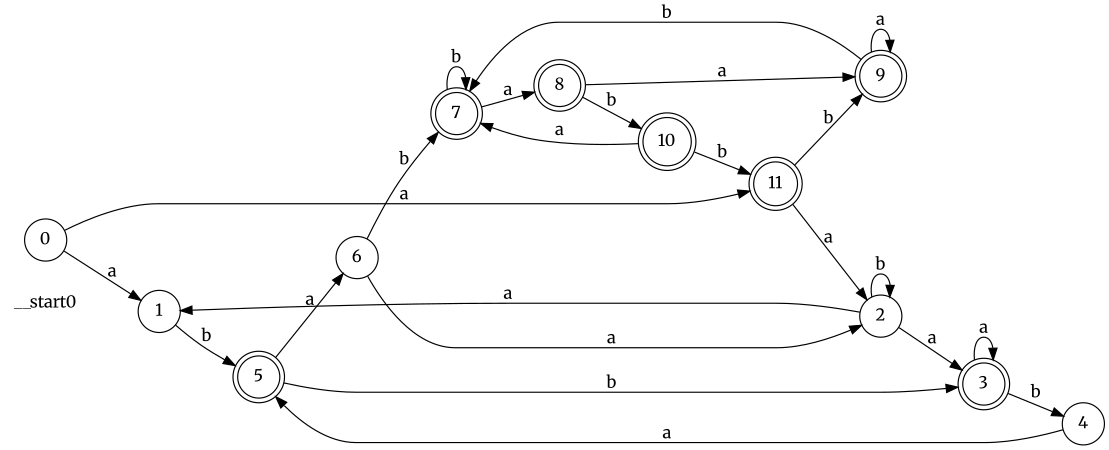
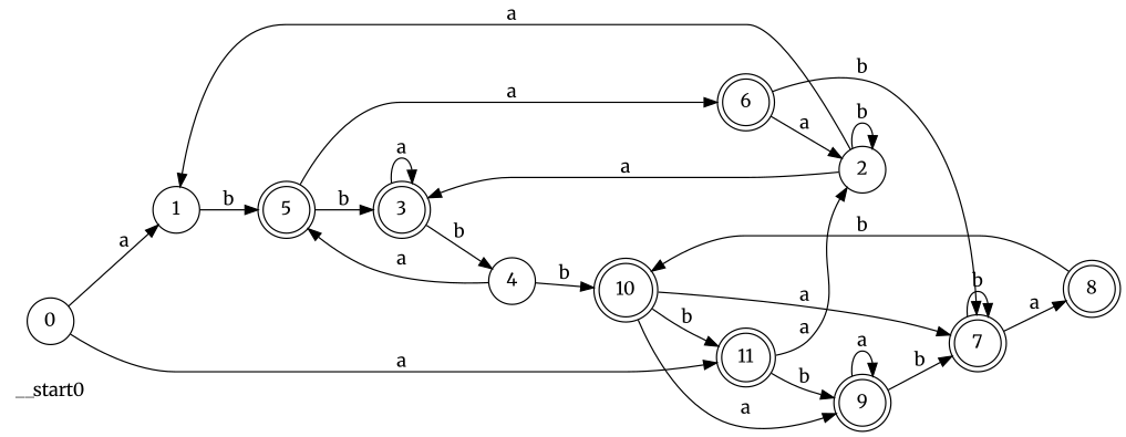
  digraph {
    fontname=Merriweather
    rankdir=LR
    node [fontname=Merriweather shape=doublecircle color=black fillcolor=white style="rounded,filled"]
    edge [fontname=Merriweather]
    __start0 [shape=none color="" fillcolor="" style=""]
    n2 [label=0 shape=circle style=filled]
    n3 [label=1 shape=circle style=filled]
    n4 [label=11]
    n5 [label=5]
    n6 [label=2 shape=circle style=filled]
    n7 [label=9]
    n8 [label=3]
-   n9 [label=6 shape=circle]
+   n9 [label=6]
    n10 [label=4 shape=circle style=filled]
    n11 [label=10]
    n12 [label=7]
    n13 [label=8]
    n2 -> n3 [label=a]
    n2 -> n4 [label=a]
    n3 -> n5 [label=b]
    n4 -> n6 [label=a]
    n4 -> n7 [label=b]
    n5 -> n8 [label=b]
    n5 -> n9 [label=a]
    n6 -> n3 [label=a]
    n6 -> n6 [label=b]
    n6 -> n8 [label=a]
    n7 -> n7 [label=a]
    n7 -> n12 [label=b]
    n8 -> n8 [label=a]
    n8 -> n10 [label=b]
    n9 -> n6 [label=a]
    n9 -> n12 [label=b]
    n10 -> n5 [label=a]
+   n10 -> n11 [label=b]
    n11 -> n4 [label=b]
    n11 -> n12 [label=a]
    n12 -> n12 [label=b]
    n12 -> n13 [label=a]
-   n13 -> n7 [label=a]
+   n11 -> n7 [label=a]
    n13 -> n11 [label=b]
  }
